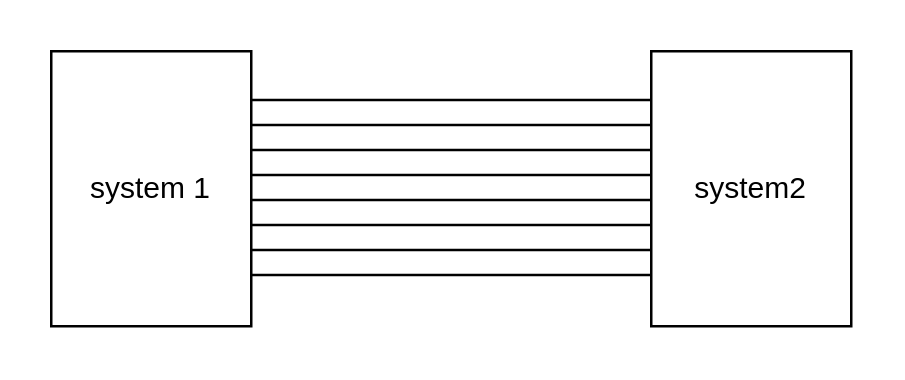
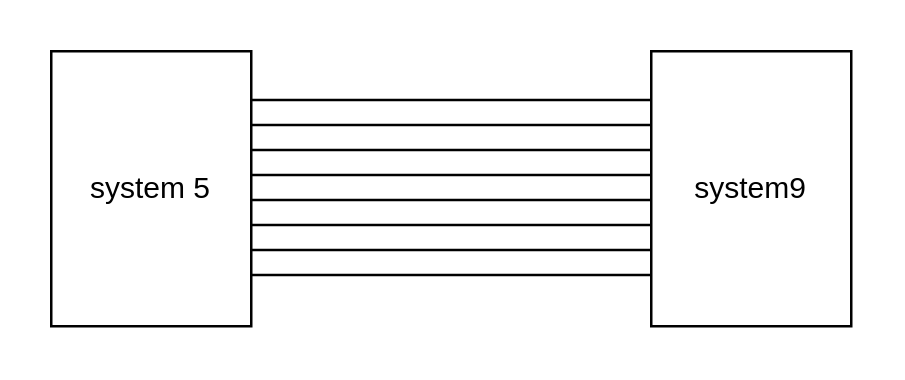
  <mxCell id="0" />
  <mxCell id="1" parent="0" />
- <mxCell id="2" value="system 1" style="rounded=0;whiteSpace=wrap;html=1;" vertex="1" parent="1"><mxGeometry x="20" y="20" width="80" height="110" as="geometry" /></mxCell>
- <mxCell id="3" value="system2" style="rounded=0;whiteSpace=wrap;html=1;" vertex="1" parent="1"><mxGeometry x="260" y="20" width="80" height="110" as="geometry" /></mxCell>
+ <mxCell id="2" value="system 5" style="rounded=0;whiteSpace=wrap;html=1;" vertex="1" parent="1"><mxGeometry x="20" y="20" width="80" height="110" as="geometry" /></mxCell>
+ <mxCell id="3" value="system9" style="rounded=0;whiteSpace=wrap;html=1;" vertex="1" parent="1"><mxGeometry x="260" y="20" width="80" height="110" as="geometry" /></mxCell>
  <mxCell id="4" value="" style="endArrow=none;html=1;rounded=0;" edge="1" parent="1"><mxGeometry width="50" height="50" relative="1" as="geometry"><mxPoint x="100" y="99.5" as="sourcePoint" /><mxPoint x="260" y="99.5" as="targetPoint" /></mxGeometry></mxCell>
  <mxCell id="5" value="" style="endArrow=none;html=1;rounded=0;" edge="1" parent="1"><mxGeometry width="50" height="50" relative="1" as="geometry"><mxPoint x="100" y="109.5" as="sourcePoint" /><mxPoint x="260" y="109.5" as="targetPoint" /></mxGeometry></mxCell>
  <mxCell id="6" value="" style="endArrow=none;html=1;rounded=0;" edge="1" parent="1"><mxGeometry width="50" height="50" relative="1" as="geometry"><mxPoint x="100" y="89.5" as="sourcePoint" /><mxPoint x="260" y="89.5" as="targetPoint" /></mxGeometry></mxCell>
  <mxCell id="7" value="" style="endArrow=none;html=1;rounded=0;" edge="1" parent="1"><mxGeometry width="50" height="50" relative="1" as="geometry"><mxPoint x="100" y="79.5" as="sourcePoint" /><mxPoint x="260" y="79.5" as="targetPoint" /></mxGeometry></mxCell>
  <mxCell id="8" value="" style="endArrow=none;html=1;rounded=0;" edge="1" parent="1"><mxGeometry width="50" height="50" relative="1" as="geometry"><mxPoint x="100" y="59.5" as="sourcePoint" /><mxPoint x="260" y="59.5" as="targetPoint" /></mxGeometry></mxCell>
  <mxCell id="9" value="" style="endArrow=none;html=1;rounded=0;" edge="1" parent="1"><mxGeometry width="50" height="50" relative="1" as="geometry"><mxPoint x="100" y="69.5" as="sourcePoint" /><mxPoint x="260" y="69.5" as="targetPoint" /></mxGeometry></mxCell>
  <mxCell id="10" value="" style="endArrow=none;html=1;rounded=0;" edge="1" parent="1"><mxGeometry width="50" height="50" relative="1" as="geometry"><mxPoint x="100" y="49.5" as="sourcePoint" /><mxPoint x="260" y="49.5" as="targetPoint" /></mxGeometry></mxCell>
  <mxCell id="11" value="" style="endArrow=none;html=1;rounded=0;" edge="1" parent="1"><mxGeometry width="50" height="50" relative="1" as="geometry"><mxPoint x="100" y="39.5" as="sourcePoint" /><mxPoint x="260" y="39.5" as="targetPoint" /></mxGeometry></mxCell>
